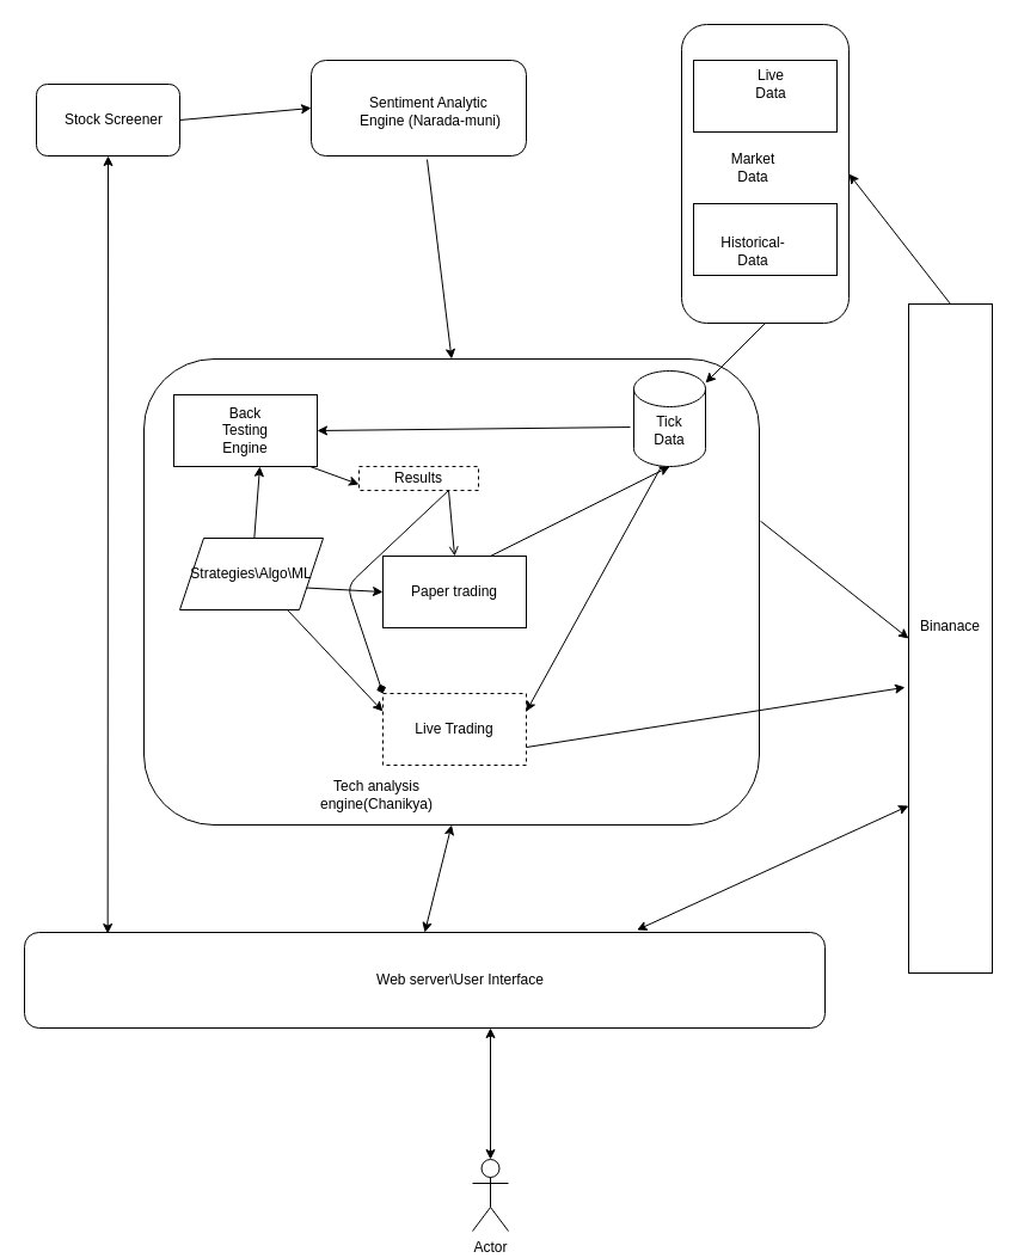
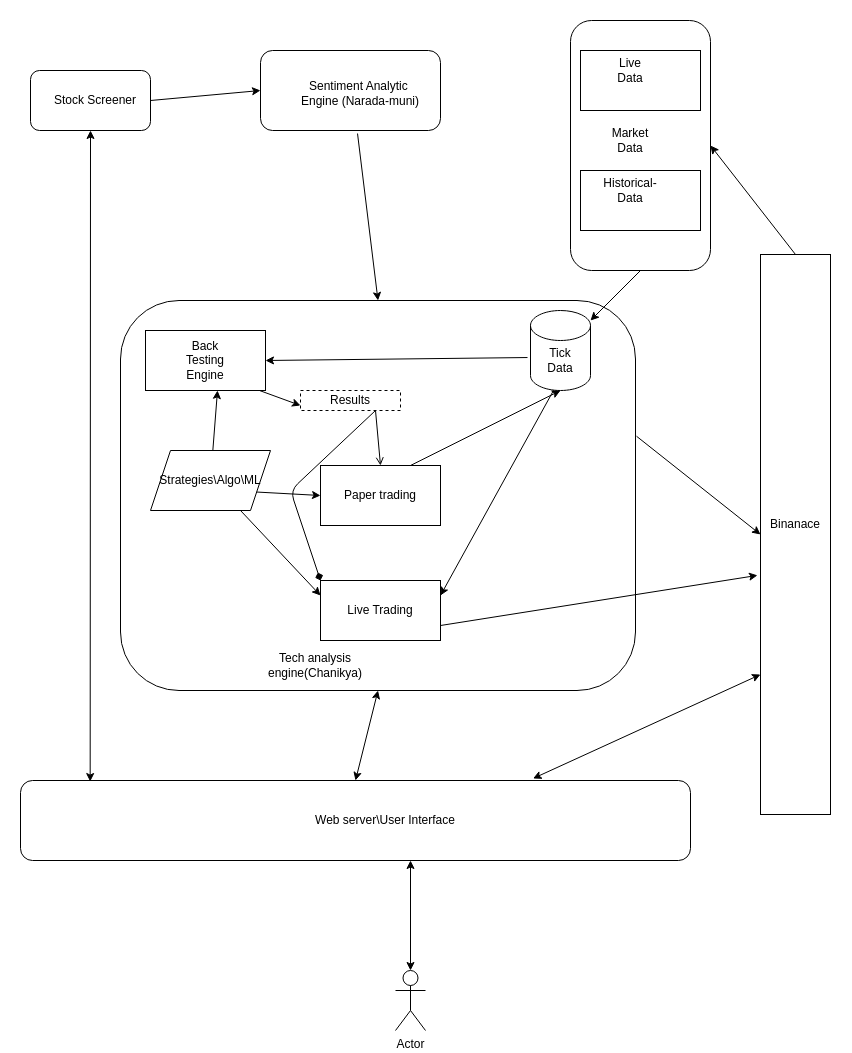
  <mxCell id="0" />
  <mxCell id="1" parent="0" />
  <mxCell id="2" value="" style="endArrow=classic;html=1;entryX=0;entryY=0.5;entryDx=0;entryDy=0;exitX=1;exitY=0.5;exitDx=0;exitDy=0;" edge="1" parent="1" source="14" target="11"><mxGeometry width="50" height="50" relative="1" as="geometry"><mxPoint x="150" y="100" as="sourcePoint" /><mxPoint x="200" y="50" as="targetPoint" /></mxGeometry></mxCell>
  <mxCell id="3" value="" style="group" vertex="1" connectable="0" parent="1"><mxGeometry x="570" y="20" width="140" height="250" as="geometry" /></mxCell>
  <mxCell id="4" value="" style="rounded=1;whiteSpace=wrap;html=1;" vertex="1" parent="3"><mxGeometry width="140" height="250" as="geometry" /></mxCell>
  <mxCell id="5" value="" style="rounded=0;whiteSpace=wrap;html=1;" vertex="1" parent="3"><mxGeometry x="10" y="30" width="120" height="60" as="geometry" /></mxCell>
  <mxCell id="6" value="" style="rounded=0;whiteSpace=wrap;html=1;" vertex="1" parent="3"><mxGeometry x="10" y="150" width="120" height="60" as="geometry" /></mxCell>
- <mxCell id="7" value="Live Data" style="text;html=1;strokeColor=none;fillColor=none;align=center;verticalAlign=middle;whiteSpace=wrap;rounded=0;" vertex="1" parent="3"><mxGeometry x="55" y="40" width="40" height="20" as="geometry" /></mxCell>
- <mxCell id="8" value="Historical- Data" style="text;html=1;strokeColor=none;fillColor=none;align=center;verticalAlign=middle;whiteSpace=wrap;rounded=0;" vertex="1" parent="3"><mxGeometry x="40" y="180" width="40" height="20" as="geometry" /></mxCell>
+ <mxCell id="7" value="Live Data" style="text;html=1;strokeColor=none;fillColor=none;align=center;verticalAlign=middle;whiteSpace=wrap;rounded=0;" vertex="1" parent="3"><mxGeometry x="40" y="40" width="40" height="20" as="geometry" /></mxCell>
+ <mxCell id="8" value="Historical- Data" style="text;html=1;strokeColor=none;fillColor=none;align=center;verticalAlign=middle;whiteSpace=wrap;rounded=0;" vertex="1" parent="3"><mxGeometry x="40" y="160" width="40" height="20" as="geometry" /></mxCell>
  <mxCell id="9" value="Market Data" style="text;html=1;strokeColor=none;fillColor=none;align=center;verticalAlign=middle;whiteSpace=wrap;rounded=0;" vertex="1" parent="3"><mxGeometry x="40" y="110" width="40" height="20" as="geometry" /></mxCell>
  <mxCell id="10" value="" style="group" vertex="1" connectable="0" parent="1"><mxGeometry x="260" y="60" width="180" height="80" as="geometry" /></mxCell>
  <mxCell id="11" value="" style="rounded=1;whiteSpace=wrap;html=1;" vertex="1" parent="10"><mxGeometry y="-10" width="180" height="80" as="geometry" /></mxCell>
  <mxCell id="12" value="Sentiment Analytic&amp;nbsp; Engine (Narada-muni)" style="text;html=1;strokeColor=none;fillColor=none;align=center;verticalAlign=middle;whiteSpace=wrap;rounded=0;" vertex="1" parent="10"><mxGeometry x="30" y="10" width="140" height="45" as="geometry" /></mxCell>
  <mxCell id="13" value="" style="group" vertex="1" connectable="0" parent="1"><mxGeometry x="30" y="70" width="120" height="60" as="geometry" /></mxCell>
  <mxCell id="14" value="" style="rounded=1;whiteSpace=wrap;html=1;" vertex="1" parent="13"><mxGeometry width="120" height="60" as="geometry" /></mxCell>
  <mxCell id="15" value="Stock Screener" style="text;html=1;strokeColor=none;fillColor=none;align=center;verticalAlign=middle;whiteSpace=wrap;rounded=0;" vertex="1" parent="13"><mxGeometry x="20" y="20" width="90" height="20" as="geometry" /></mxCell>
  <mxCell id="16" value="" style="endArrow=classic;html=1;exitX=0.539;exitY=1.038;exitDx=0;exitDy=0;entryX=0.5;entryY=0;entryDx=0;entryDy=0;exitPerimeter=0;" edge="1" parent="1" source="11" target="17"><mxGeometry width="50" height="50" relative="1" as="geometry"><mxPoint x="480" y="550" as="sourcePoint" /><mxPoint x="530" y="500" as="targetPoint" /></mxGeometry></mxCell>
  <mxCell id="17" value="" style="rounded=1;whiteSpace=wrap;html=1;" vertex="1" parent="1"><mxGeometry x="120" y="300" width="515" height="390" as="geometry" /></mxCell>
  <mxCell id="18" value="" style="group" vertex="1" connectable="0" parent="1"><mxGeometry x="760" y="254" width="70" height="560" as="geometry" /></mxCell>
  <mxCell id="19" value="" style="rounded=0;whiteSpace=wrap;html=1;" vertex="1" parent="18"><mxGeometry width="70" height="560" as="geometry" /></mxCell>
  <mxCell id="20" value="Binanace" style="text;html=1;strokeColor=none;fillColor=none;align=center;verticalAlign=middle;whiteSpace=wrap;rounded=0;" vertex="1" parent="18"><mxGeometry x="15" y="210" width="40" height="120" as="geometry" /></mxCell>
  <mxCell id="21" value="" style="shape=cylinder3;whiteSpace=wrap;html=1;boundedLbl=1;backgroundOutline=1;size=15;" vertex="1" parent="1"><mxGeometry x="530" y="310" width="60" height="80" as="geometry" /></mxCell>
  <mxCell id="22" value="Tick Data" style="text;html=1;strokeColor=none;fillColor=none;align=center;verticalAlign=middle;whiteSpace=wrap;rounded=0;" vertex="1" parent="1"><mxGeometry x="540" y="350" width="40" height="20" as="geometry" /></mxCell>
  <mxCell id="23" value="Tech analysis engine(Chanikya)" style="text;html=1;strokeColor=none;fillColor=none;align=center;verticalAlign=middle;whiteSpace=wrap;rounded=0;" vertex="1" parent="1"><mxGeometry x="235" y="650" width="160" height="30" as="geometry" /></mxCell>
  <mxCell id="24" value="" style="endArrow=classic;html=1;entryX=1;entryY=0.5;entryDx=0;entryDy=0;exitX=0.5;exitY=0;exitDx=0;exitDy=0;" edge="1" parent="1" source="19" target="4"><mxGeometry width="50" height="50" relative="1" as="geometry"><mxPoint x="480" y="550" as="sourcePoint" /><mxPoint x="530" y="500" as="targetPoint" /></mxGeometry></mxCell>
  <mxCell id="25" value="" style="endArrow=classic;html=1;entryX=0;entryY=0.5;entryDx=0;entryDy=0;exitX=1.002;exitY=0.348;exitDx=0;exitDy=0;exitPerimeter=0;" edge="1" parent="1" source="17" target="19"><mxGeometry width="50" height="50" relative="1" as="geometry"><mxPoint x="805" y="264" as="sourcePoint" /><mxPoint x="720" y="155" as="targetPoint" /></mxGeometry></mxCell>
  <mxCell id="26" value="" style="endArrow=classic;html=1;exitX=0.5;exitY=1;exitDx=0;exitDy=0;" edge="1" parent="1" source="4" target="21"><mxGeometry width="50" height="50" relative="1" as="geometry"><mxPoint x="480" y="570" as="sourcePoint" /><mxPoint x="530" y="520" as="targetPoint" /></mxGeometry></mxCell>
  <mxCell id="27" value="" style="group" vertex="1" connectable="0" parent="1"><mxGeometry x="235" y="490" width="120" height="60" as="geometry" /></mxCell>
  <mxCell id="28" value="" style="group" vertex="1" connectable="0" parent="27"><mxGeometry x="-90" y="-160" width="120" height="60" as="geometry" /></mxCell>
  <mxCell id="29" value="" style="rounded=0;whiteSpace=wrap;html=1;" vertex="1" parent="28"><mxGeometry width="120" height="60" as="geometry" /></mxCell>
  <mxCell id="30" value="Back Testing Engine" style="text;html=1;strokeColor=none;fillColor=none;align=center;verticalAlign=middle;whiteSpace=wrap;rounded=0;" vertex="1" parent="28"><mxGeometry x="40" y="20" width="40" height="20" as="geometry" /></mxCell>
  <mxCell id="31" value="" style="rounded=1;whiteSpace=wrap;html=1;" vertex="1" parent="1"><mxGeometry x="20" y="780" width="670" height="80" as="geometry" /></mxCell>
  <mxCell id="32" value="Web server\User Interface" style="text;html=1;strokeColor=none;fillColor=none;align=center;verticalAlign=middle;whiteSpace=wrap;rounded=0;" vertex="1" parent="1"><mxGeometry x="280" y="810" width="210" height="20" as="geometry" /></mxCell>
  <mxCell id="33" value="Actor" style="shape=umlActor;verticalLabelPosition=bottom;verticalAlign=top;html=1;outlineConnect=0;" vertex="1" parent="1"><mxGeometry x="395" y="970" width="30" height="60" as="geometry" /></mxCell>
  <mxCell id="34" value="" style="endArrow=classic;startArrow=classic;html=1;exitX=0.5;exitY=0;exitDx=0;exitDy=0;exitPerimeter=0;" edge="1" parent="1" source="33"><mxGeometry width="50" height="50" relative="1" as="geometry"><mxPoint x="360" y="910" as="sourcePoint" /><mxPoint x="410" y="860" as="targetPoint" /></mxGeometry></mxCell>
  <mxCell id="35" value="" style="endArrow=classic;startArrow=classic;html=1;exitX=0.5;exitY=0;exitDx=0;exitDy=0;entryX=0.5;entryY=1;entryDx=0;entryDy=0;" edge="1" parent="1" source="31" target="17"><mxGeometry width="50" height="50" relative="1" as="geometry"><mxPoint x="385" y="740" as="sourcePoint" /><mxPoint x="370" y="700" as="targetPoint" /></mxGeometry></mxCell>
  <mxCell id="36" value="" style="endArrow=classic;startArrow=classic;html=1;exitX=0.765;exitY=-0.025;exitDx=0;exitDy=0;entryX=0;entryY=0.75;entryDx=0;entryDy=0;exitPerimeter=0;" edge="1" parent="1" source="31" target="19"><mxGeometry width="50" height="50" relative="1" as="geometry"><mxPoint x="425" y="790" as="sourcePoint" /><mxPoint x="445" y="700" as="targetPoint" /></mxGeometry></mxCell>
  <mxCell id="37" value="" style="endArrow=classic;startArrow=classic;html=1;entryX=0.5;entryY=1;entryDx=0;entryDy=0;exitX=0.104;exitY=0.013;exitDx=0;exitDy=0;exitPerimeter=0;" edge="1" parent="1" source="31" target="14"><mxGeometry width="50" height="50" relative="1" as="geometry"><mxPoint x="480" y="620" as="sourcePoint" /><mxPoint x="530" y="570" as="targetPoint" /></mxGeometry></mxCell>
  <mxCell id="38" value="Strategies\Algo\ML" style="shape=parallelogram;perimeter=parallelogramPerimeter;whiteSpace=wrap;html=1;fixedSize=1;" vertex="1" parent="1"><mxGeometry x="150" y="450" width="120" height="60" as="geometry" /></mxCell>
  <mxCell id="39" value="" style="endArrow=classic;html=1;entryX=1;entryY=0.5;entryDx=0;entryDy=0;exitX=-0.05;exitY=0.588;exitDx=0;exitDy=0;exitPerimeter=0;" edge="1" parent="1" source="21" target="29"><mxGeometry width="50" height="50" relative="1" as="geometry"><mxPoint x="480" y="610" as="sourcePoint" /><mxPoint x="530" y="560" as="targetPoint" /></mxGeometry></mxCell>
  <mxCell id="40" value="" style="endArrow=classic;html=1;entryX=0.6;entryY=1;entryDx=0;entryDy=0;entryPerimeter=0;" edge="1" parent="1" source="38" target="29"><mxGeometry width="50" height="50" relative="1" as="geometry"><mxPoint x="480" y="600" as="sourcePoint" /><mxPoint x="520" y="580" as="targetPoint" /><Array as="points" /></mxGeometry></mxCell>
  <mxCell id="41" value="Paper trading" style="rounded=0;whiteSpace=wrap;html=1;" vertex="1" parent="1"><mxGeometry x="320" y="465" width="120" height="60" as="geometry" /></mxCell>
  <mxCell id="42" value="Results" style="rounded=0;whiteSpace=wrap;html=1;dashed=1;" vertex="1" parent="1"><mxGeometry x="300" y="390" width="100" height="20" as="geometry" /></mxCell>
- <mxCell id="43" value="Live Trading" style="rounded=0;whiteSpace=wrap;html=1;dashed=1;" vertex="1" parent="1"><mxGeometry x="320" y="580" width="120" height="60" as="geometry" /></mxCell>
+ <mxCell id="43" value="Live Trading" style="rounded=0;whiteSpace=wrap;html=1;" vertex="1" parent="1"><mxGeometry x="320" y="580" width="120" height="60" as="geometry" /></mxCell>
  <mxCell id="44" value="" style="endArrow=classic;html=1;exitX=0.95;exitY=1;exitDx=0;exitDy=0;exitPerimeter=0;entryX=0;entryY=0.75;entryDx=0;entryDy=0;" edge="1" parent="1" source="29" target="42"><mxGeometry width="50" height="50" relative="1" as="geometry"><mxPoint x="480" y="600" as="sourcePoint" /><mxPoint x="530" y="550" as="targetPoint" /></mxGeometry></mxCell>
  <mxCell id="45" value="" style="endArrow=open;html=1;exitX=0.75;exitY=1;exitDx=0;exitDy=0;entryX=0.5;entryY=0;entryDx=0;entryDy=0;" edge="1" parent="1" source="42" target="41"><mxGeometry width="50" height="50" relative="1" as="geometry"><mxPoint x="480" y="600" as="sourcePoint" /><mxPoint x="530" y="550" as="targetPoint" /></mxGeometry></mxCell>
  <mxCell id="46" value="" style="endArrow=classic;html=1;exitX=1;exitY=0.75;exitDx=0;exitDy=0;entryX=0;entryY=0.5;entryDx=0;entryDy=0;" edge="1" parent="1" source="38" target="41"><mxGeometry width="50" height="50" relative="1" as="geometry"><mxPoint x="385" y="420" as="sourcePoint" /><mxPoint x="290" y="500" as="targetPoint" /></mxGeometry></mxCell>
  <mxCell id="47" value="" style="endArrow=classic;html=1;exitX=0.75;exitY=1;exitDx=0;exitDy=0;entryX=0;entryY=0.25;entryDx=0;entryDy=0;" edge="1" parent="1" source="38" target="43"><mxGeometry width="50" height="50" relative="1" as="geometry"><mxPoint x="266.154" y="501.538" as="sourcePoint" /><mxPoint x="300" y="510" as="targetPoint" /></mxGeometry></mxCell>
  <mxCell id="48" value="" style="endArrow=diamond;html=1;exitX=0.75;exitY=1;exitDx=0;exitDy=0;entryX=0;entryY=0;entryDx=0;entryDy=0;" edge="1" parent="1" source="42" target="43"><mxGeometry width="50" height="50" relative="1" as="geometry"><mxPoint x="385" y="420" as="sourcePoint" /><mxPoint x="354" y="550" as="targetPoint" /><Array as="points"><mxPoint x="290" y="490" /></Array></mxGeometry></mxCell>
  <mxCell id="49" value="" style="endArrow=classic;html=1;entryX=0.5;entryY=1;entryDx=0;entryDy=0;entryPerimeter=0;exitX=0.75;exitY=0;exitDx=0;exitDy=0;" edge="1" parent="1" source="41" target="21"><mxGeometry width="50" height="50" relative="1" as="geometry"><mxPoint x="480" y="600" as="sourcePoint" /><mxPoint x="530" y="550" as="targetPoint" /></mxGeometry></mxCell>
  <mxCell id="50" value="" style="endArrow=classic;html=1;entryX=1;entryY=0.25;entryDx=0;entryDy=0;exitX=0.383;exitY=1;exitDx=0;exitDy=0;exitPerimeter=0;" edge="1" parent="1" source="21" target="43"><mxGeometry width="50" height="50" relative="1" as="geometry"><mxPoint x="420" y="475" as="sourcePoint" /><mxPoint x="570" y="400" as="targetPoint" /></mxGeometry></mxCell>
  <mxCell id="51" value="" style="endArrow=classic;html=1;exitX=1;exitY=0.75;exitDx=0;exitDy=0;entryX=-0.043;entryY=0.573;entryDx=0;entryDy=0;entryPerimeter=0;" edge="1" parent="1" source="43" target="19"><mxGeometry width="50" height="50" relative="1" as="geometry"><mxPoint x="480" y="600" as="sourcePoint" /><mxPoint x="530" y="550" as="targetPoint" /></mxGeometry></mxCell>
